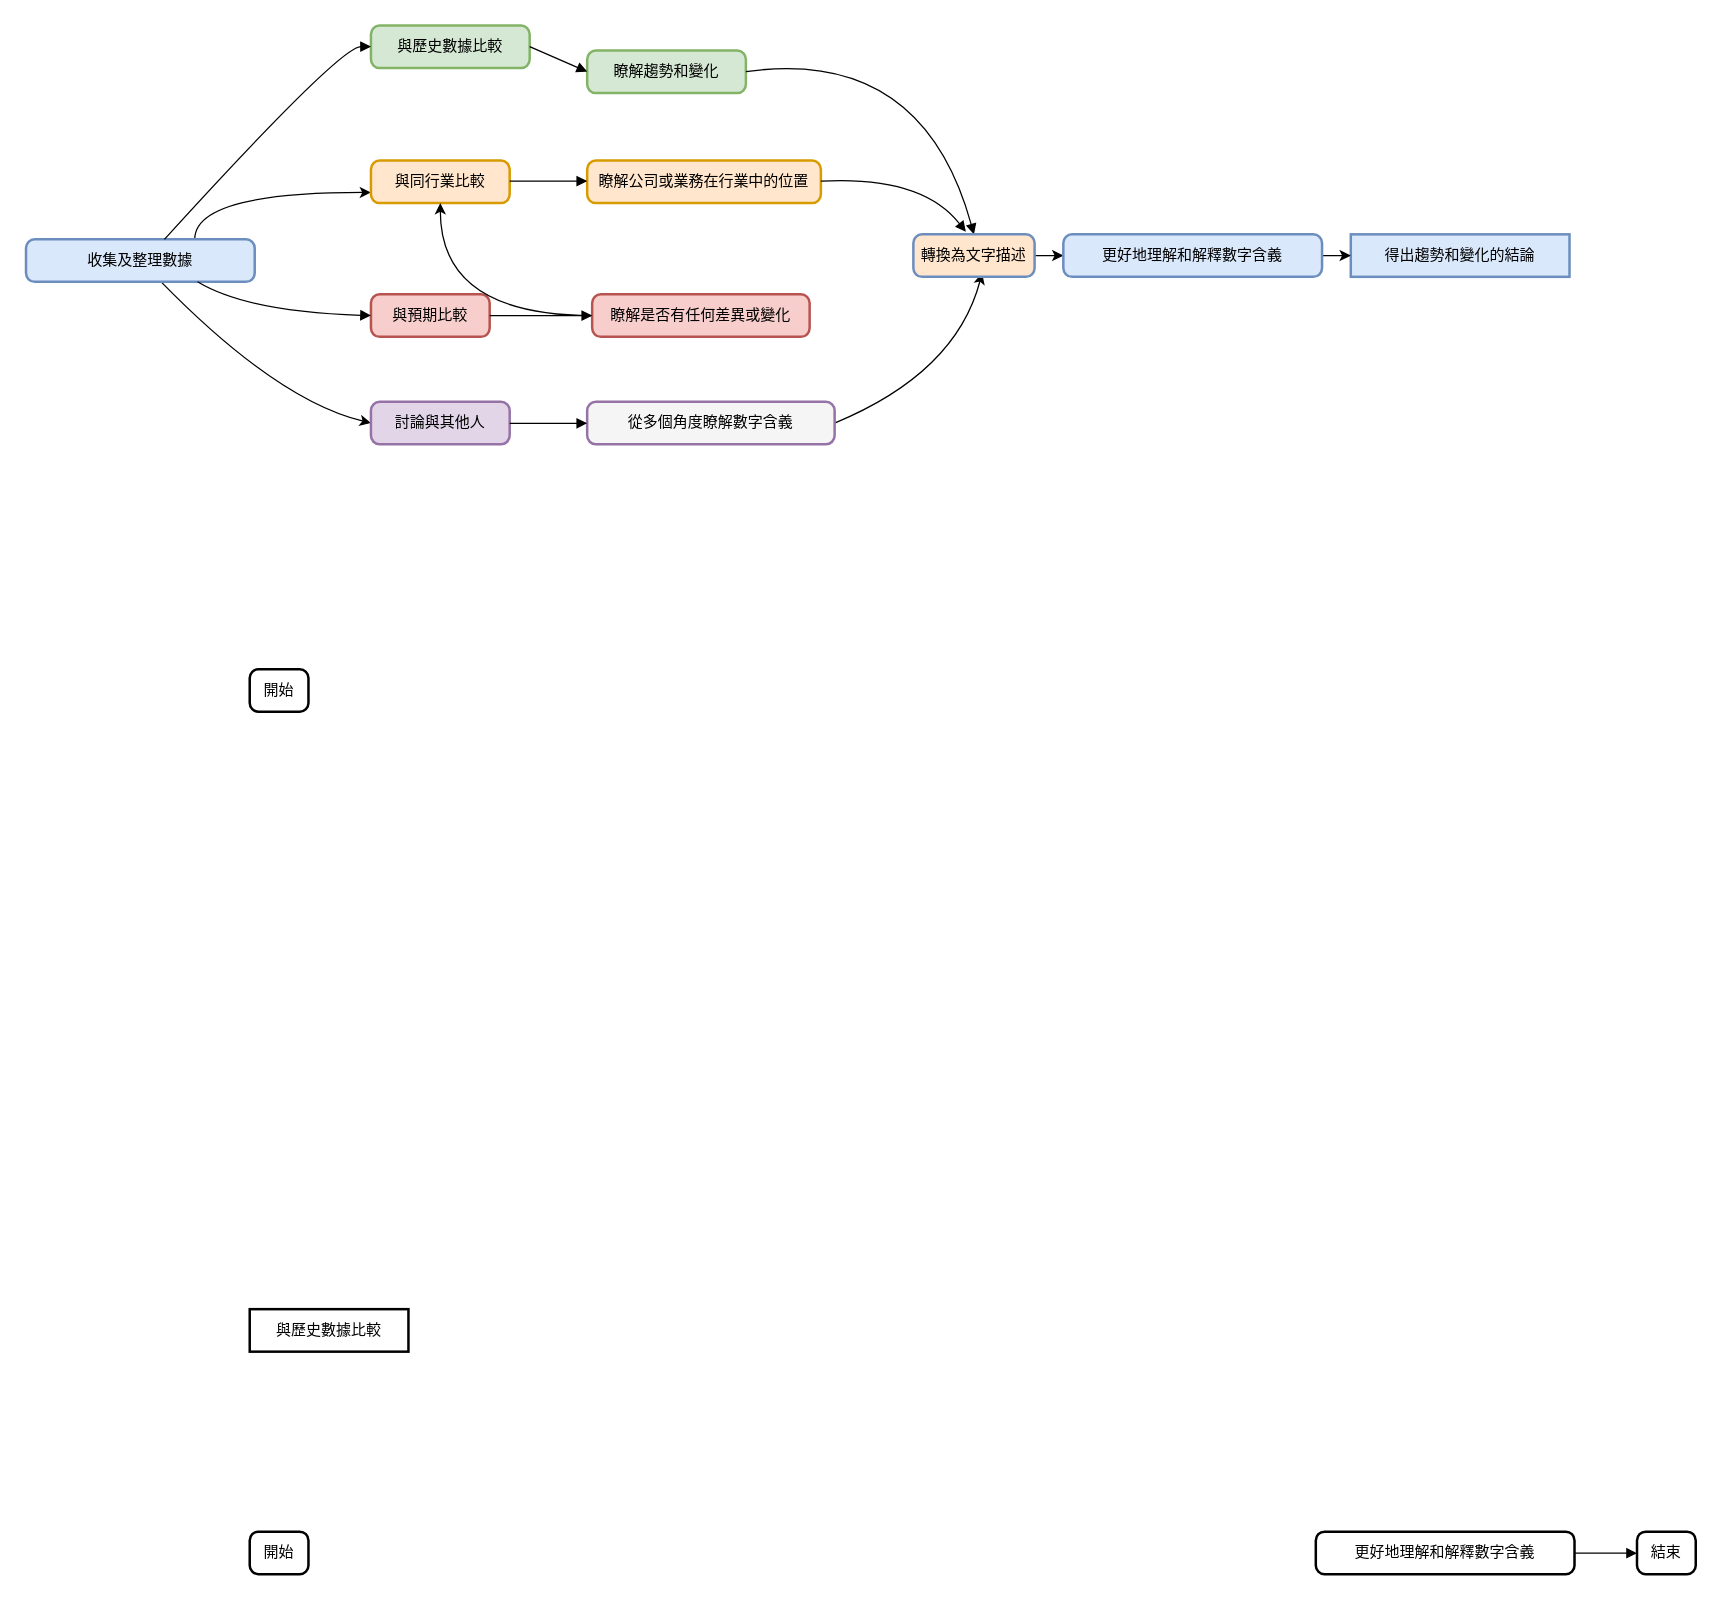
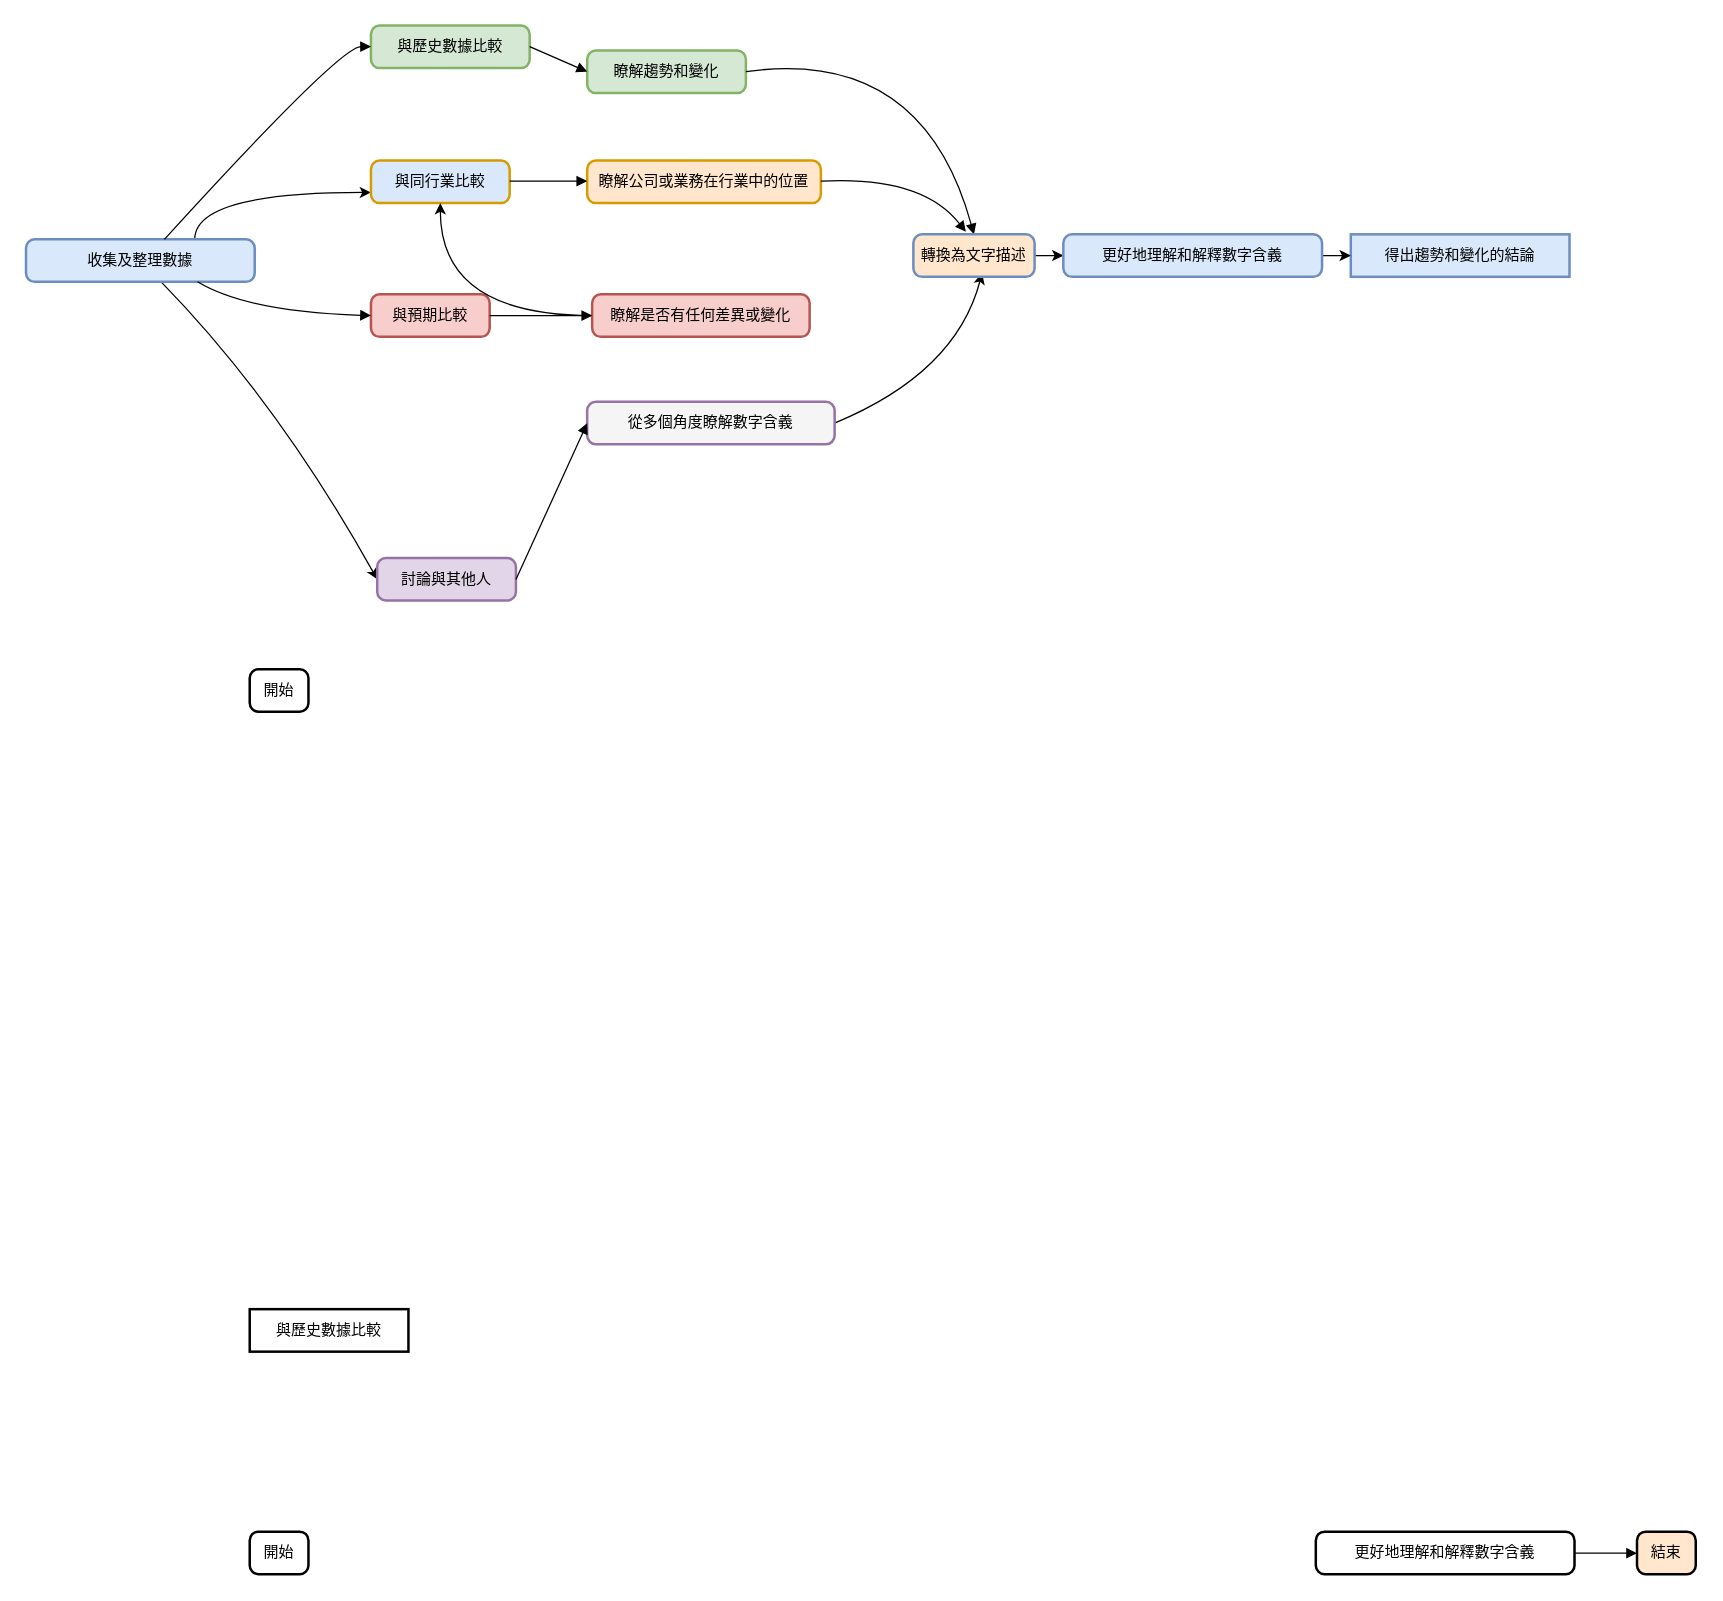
  <mxCell id="0" />
  <mxCell id="1" parent="0" />
  <mxCell id="2" style="orthogonalLoop=1;jettySize=auto;html=1;entryX=0;entryY=0.5;entryDx=0;entryDy=0;curved=1;" edge="1" parent="1" source="4" target="8"><mxGeometry relative="1" as="geometry"><Array as="points"><mxPoint x="221" y="320" /></Array></mxGeometry></mxCell>
  <mxCell id="3" style="edgeStyle=orthogonalEdgeStyle;orthogonalLoop=1;jettySize=auto;html=1;entryX=0;entryY=0.75;entryDx=0;entryDy=0;curved=1;" edge="1" parent="1" source="4" target="6"><mxGeometry relative="1" as="geometry"><Array as="points"><mxPoint x="155" y="154" /></Array></mxGeometry></mxCell>
  <mxCell id="4" value="收集及整理數據" style="rounded=1;absoluteArcSize=1;arcSize=14;whiteSpace=wrap;strokeWidth=2;fillColor=#dae8fc;strokeColor=#6c8ebf;" vertex="1" parent="1"><mxGeometry x="20" y="191" width="183" height="34" as="geometry" /></mxCell>
  <mxCell id="5" value="與歷史數據比較" style="rounded=1;absoluteArcSize=1;arcSize=14;whiteSpace=wrap;strokeWidth=2;fillColor=#d5e8d4;strokeColor=#82b366;" vertex="1" parent="1"><mxGeometry x="296" y="20" width="127" height="34" as="geometry" /></mxCell>
- <mxCell id="6" value="與同行業比較" style="rounded=1;absoluteArcSize=1;arcSize=14;whiteSpace=wrap;strokeWidth=2;fillColor=#ffe6cc;strokeColor=#d79b00;" vertex="1" parent="1"><mxGeometry x="296" y="128" width="111" height="34" as="geometry" /></mxCell>
+ <mxCell id="6" value="與同行業比較" style="rounded=1;absoluteArcSize=1;arcSize=14;whiteSpace=wrap;strokeWidth=2;fillColor=#dae8fc;strokeColor=#d79b00;" vertex="1" parent="1"><mxGeometry x="296" y="128" width="111" height="34" as="geometry" /></mxCell>
  <mxCell id="7" value="與預期比較" style="rounded=1;absoluteArcSize=1;arcSize=14;whiteSpace=wrap;strokeWidth=2;fillColor=#f8cecc;strokeColor=#b85450;" vertex="1" parent="1"><mxGeometry x="296" y="235" width="95" height="34" as="geometry" /></mxCell>
- <mxCell id="8" value="討論與其他人" style="rounded=1;absoluteArcSize=1;arcSize=14;whiteSpace=wrap;strokeWidth=2;fillColor=#e1d5e7;strokeColor=#9673a6;" vertex="1" parent="1"><mxGeometry x="296" y="321" width="111" height="34" as="geometry" /></mxCell>
+ <mxCell id="8" value="討論與其他人" style="rounded=1;absoluteArcSize=1;arcSize=14;whiteSpace=wrap;strokeWidth=2;fillColor=#e1d5e7;strokeColor=#9673a6;" vertex="1" parent="1"><mxGeometry x="301" y="446" width="111" height="34" as="geometry" /></mxCell>
  <mxCell id="9" value="瞭解趨勢和變化" style="rounded=1;absoluteArcSize=1;arcSize=14;whiteSpace=wrap;strokeWidth=2;fillColor=#d5e8d4;strokeColor=#82b366;" vertex="1" parent="1"><mxGeometry x="469" y="40" width="127" height="34" as="geometry" /></mxCell>
  <mxCell id="10" value="瞭解公司或業務在行業中的位置" style="rounded=1;absoluteArcSize=1;arcSize=14;whiteSpace=wrap;strokeWidth=2;fillColor=#ffe6cc;strokeColor=#d79b00;" vertex="1" parent="1"><mxGeometry x="469" y="128" width="187" height="34" as="geometry" /></mxCell>
  <mxCell id="11" value="" style="edgeStyle=orthogonalEdgeStyle;orthogonalLoop=1;jettySize=auto;html=1;curved=1;" edge="1" parent="1" source="12" target="6"><mxGeometry relative="1" as="geometry"><mxPoint x="771" y="214" as="targetPoint" /></mxGeometry></mxCell>
  <mxCell id="12" value="瞭解是否有任何差異或變化" style="rounded=1;absoluteArcSize=1;arcSize=14;whiteSpace=wrap;strokeWidth=2;fillColor=#f8cecc;strokeColor=#b85450;" vertex="1" parent="1"><mxGeometry x="473" y="235" width="174" height="34" as="geometry" /></mxCell>
  <mxCell id="13" style="orthogonalLoop=1;jettySize=auto;html=1;curved=1;exitX=1;exitY=0.5;exitDx=0;exitDy=0;" edge="1" parent="1" source="14"><mxGeometry relative="1" as="geometry"><mxPoint x="785" y="218" as="targetPoint" /><Array as="points"><mxPoint x="764" y="298" /></Array></mxGeometry></mxCell>
  <mxCell id="14" value="從多個角度瞭解數字含義" style="rounded=1;absoluteArcSize=1;arcSize=14;whiteSpace=wrap;strokeWidth=2;fillColor=#f5f5f5;strokeColor=#9673a6;" vertex="1" parent="1"><mxGeometry x="469" y="321" width="198" height="34" as="geometry" /></mxCell>
  <mxCell id="15" value="得出趨勢和變化的結論" style="absoluteArcSize=1;arcSize=14;whiteSpace=wrap;strokeWidth=2;fillColor=#dae8fc;strokeColor=#6c8ebf;rounded=0;" vertex="1" parent="1"><mxGeometry x="1080" y="187" width="175" height="34" as="geometry" /></mxCell>
  <mxCell id="16" value="" style="curved=1;startArrow=none;endArrow=block;exitX=0.604;exitY=0.006;entryX=0;entryY=0.494;rounded=0;" edge="1" parent="1" source="4" target="5"><mxGeometry relative="1" as="geometry"><Array as="points"><mxPoint x="271" y="37" /></Array></mxGeometry></mxCell>
  <mxCell id="17" value="" style="curved=1;startArrow=none;endArrow=block;exitX=0.75;exitY=1;entryX=0;entryY=0.5;rounded=0;exitDx=0;exitDy=0;" edge="1" parent="1" source="4" target="7"><mxGeometry relative="1" as="geometry"><Array as="points"><mxPoint x="197" y="249" /></Array></mxGeometry></mxCell>
  <mxCell id="18" value="" style="curved=1;startArrow=none;endArrow=block;exitX=1;exitY=0.494;entryX=0;entryY=0.494;rounded=0;" edge="1" parent="1" source="5" target="9"><mxGeometry relative="1" as="geometry"><Array as="points" /></mxGeometry></mxCell>
  <mxCell id="19" value="" style="curved=1;startArrow=none;endArrow=block;exitX=1;exitY=0.482;entryX=0;entryY=0.482;rounded=0;" edge="1" parent="1" source="6" target="10"><mxGeometry relative="1" as="geometry"><Array as="points" /></mxGeometry></mxCell>
  <mxCell id="20" value="" style="curved=1;startArrow=none;endArrow=block;exitX=1;exitY=0.5;entryX=0;entryY=0.5;rounded=0;" edge="1" parent="1" source="7" target="12"><mxGeometry relative="1" as="geometry"><Array as="points" /></mxGeometry></mxCell>
  <mxCell id="21" value="" style="curved=1;startArrow=none;endArrow=block;exitX=1;exitY=0.505;entryX=0;entryY=0.505;rounded=0;" edge="1" parent="1" source="8" target="14"><mxGeometry relative="1" as="geometry"><Array as="points" /></mxGeometry></mxCell>
  <mxCell id="22" value="" style="curved=1;startArrow=none;endArrow=block;exitX=1;exitY=0.494;entryX=0.5;entryY=0;rounded=0;entryDx=0;entryDy=0;" edge="1" parent="1" source="9" target="26"><mxGeometry relative="1" as="geometry"><Array as="points"><mxPoint x="737" y="37" /></Array></mxGeometry></mxCell>
  <mxCell id="23" value="" style="curved=1;startArrow=none;endArrow=block;exitX=1;exitY=0.482;rounded=0;" edge="1" parent="1" source="10"><mxGeometry relative="1" as="geometry"><Array as="points"><mxPoint x="737" y="140" /></Array><mxPoint x="772" y="185" as="targetPoint" /></mxGeometry></mxCell>
  <mxCell id="24" value="" style="edgeStyle=orthogonalEdgeStyle;rounded=0;orthogonalLoop=1;jettySize=auto;html=1;" edge="1" parent="1" source="26" target="34"><mxGeometry relative="1" as="geometry" /></mxCell>
  <mxCell id="25" style="edgeStyle=orthogonalEdgeStyle;rounded=0;orthogonalLoop=1;jettySize=auto;html=1;exitX=0;exitY=0.5;exitDx=0;exitDy=0;" edge="1" parent="1" source="26"><mxGeometry relative="1" as="geometry"><mxPoint x="738.667" y="203.667" as="targetPoint" /></mxGeometry></mxCell>
  <mxCell id="26" value="轉換為文字描述" style="rounded=1;absoluteArcSize=1;arcSize=14;whiteSpace=wrap;strokeWidth=2;fillColor=#ffe6cc;strokeColor=#6c8ebf;" vertex="1" parent="1"><mxGeometry x="730" y="187" width="97" height="34" as="geometry" /></mxCell>
  <mxCell id="27" value="開始" style="rounded=1;absoluteArcSize=1;arcSize=14;whiteSpace=wrap;strokeWidth=2;" vertex="1" parent="1"><mxGeometry x="199" y="535" width="47" height="34" as="geometry" /></mxCell>
  <mxCell id="28" value="與歷史數據比較" style="whiteSpace=wrap;strokeWidth=2;" vertex="1" parent="1"><mxGeometry x="199" y="1047" width="127" height="34" as="geometry" /></mxCell>
  <mxCell id="29" value="開始" style="rounded=1;absoluteArcSize=1;arcSize=14;whiteSpace=wrap;strokeWidth=2;" vertex="1" parent="1"><mxGeometry x="199" y="1225" width="47" height="34" as="geometry" /></mxCell>
  <mxCell id="30" value="更好地理解和解釋數字含義" style="rounded=1;absoluteArcSize=1;arcSize=14;whiteSpace=wrap;strokeWidth=2;" vertex="1" parent="1"><mxGeometry x="1052" y="1225" width="207" height="34" as="geometry" /></mxCell>
- <mxCell id="31" value="結束" style="rounded=1;absoluteArcSize=1;arcSize=14;whiteSpace=wrap;strokeWidth=2;" vertex="1" parent="1"><mxGeometry x="1309" y="1225" width="47" height="34" as="geometry" /></mxCell>
+ <mxCell id="31" value="結束" style="rounded=1;absoluteArcSize=1;arcSize=14;whiteSpace=wrap;strokeWidth=2;fillColor=#ffe6cc;" vertex="1" parent="1"><mxGeometry x="1309" y="1225" width="47" height="34" as="geometry" /></mxCell>
  <mxCell id="32" value="" style="curved=1;startArrow=none;endArrow=block;exitX=1;exitY=0.506;entryX=0;entryY=0.506;rounded=0;" edge="1" parent="1" source="30" target="31"><mxGeometry relative="1" as="geometry"><Array as="points" /></mxGeometry></mxCell>
  <mxCell id="33" value="" style="edgeStyle=orthogonalEdgeStyle;rounded=0;orthogonalLoop=1;jettySize=auto;html=1;" edge="1" parent="1" source="34" target="15"><mxGeometry relative="1" as="geometry" /></mxCell>
  <mxCell id="34" value="更好地理解和解釋數字含義" style="rounded=1;absoluteArcSize=1;arcSize=14;whiteSpace=wrap;strokeWidth=2;fillColor=#dae8fc;strokeColor=#6c8ebf;" vertex="1" parent="1"><mxGeometry x="850" y="187" width="207" height="34" as="geometry" /></mxCell>
